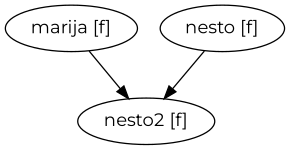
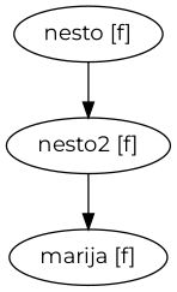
  digraph {
    fontname=Montserrat
    node [fontname=Montserrat]
    edge [fontname=Montserrat]
    "marija [f]"
    "nesto2 [f]"
    "nesto [f]"
-   "marija [f]" -> "nesto2 [f]"
+   "nesto2 [f]" -> "marija [f]"
    "nesto [f]" -> "nesto2 [f]"
  }
